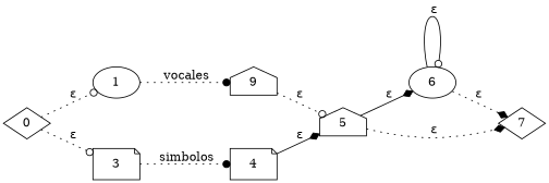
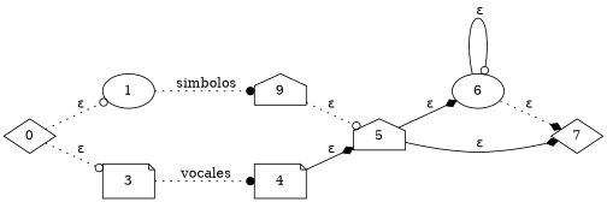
  digraph {
    nodesep=0.8
    rankdir=LR
    ranksep=0.5
    node [shape=ellipse]
    edge [arrowhead=odot style=dotted]
    1
    0 [shape=diamond]
    3 [shape=note]
    n4 [label=9 shape=house]
    4 [shape=note]
    5 [shape=house]
    6
    7 [shape=diamond]
-   1 -> n4 [arrowhead=dot label=" vocales"]
+   1 -> n4 [arrowhead=dot label=" simbolos"]
    0 -> 1 [label=" ε"]
    0 -> 3 [label=" ε"]
-   3 -> 4 [arrowhead=dot label=" simbolos"]
+   3 -> 4 [arrowhead=dot label=" vocales"]
    n4 -> 5 [label=" ε"]
    4 -> 5 [arrowhead=diamond label=" ε" style=solid]
    5 -> 6 [arrowhead=diamond label=" ε" style=solid]
-   5 -> 7 [arrowhead=diamond label=" ε"]
+   5 -> 7 [arrowhead=diamond label=" ε" style=solid]
    6 -> 6 [label=" ε" style=solid]
    6 -> 7 [arrowhead=diamond label=" ε"]
  }
